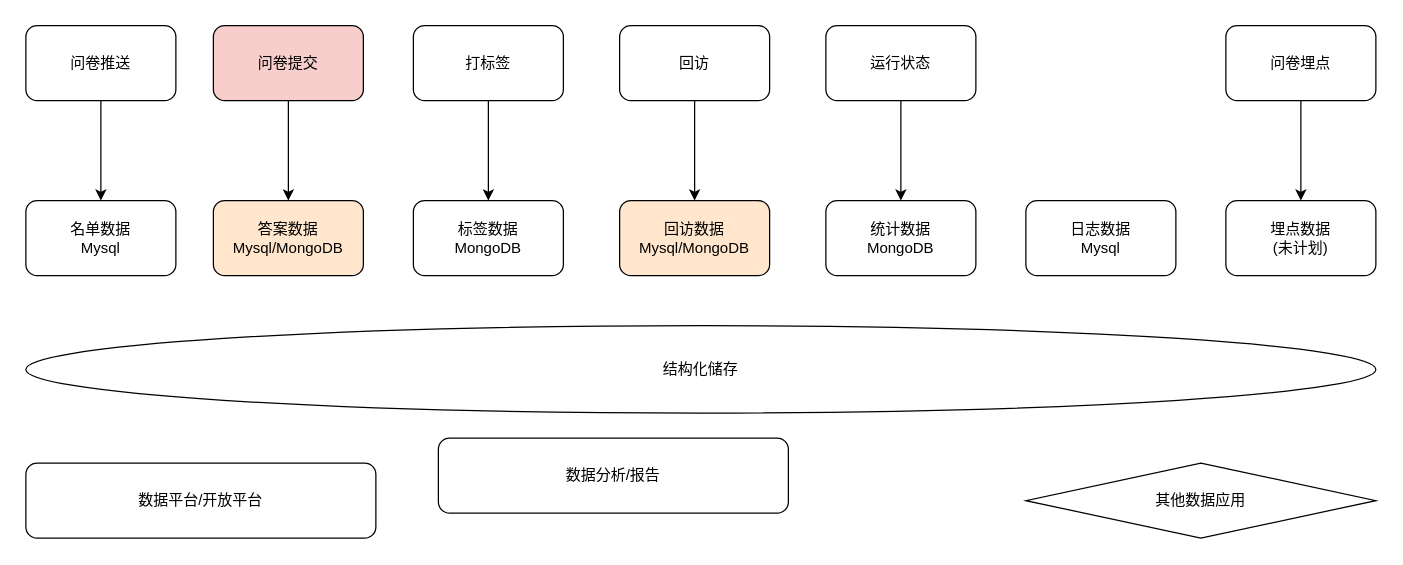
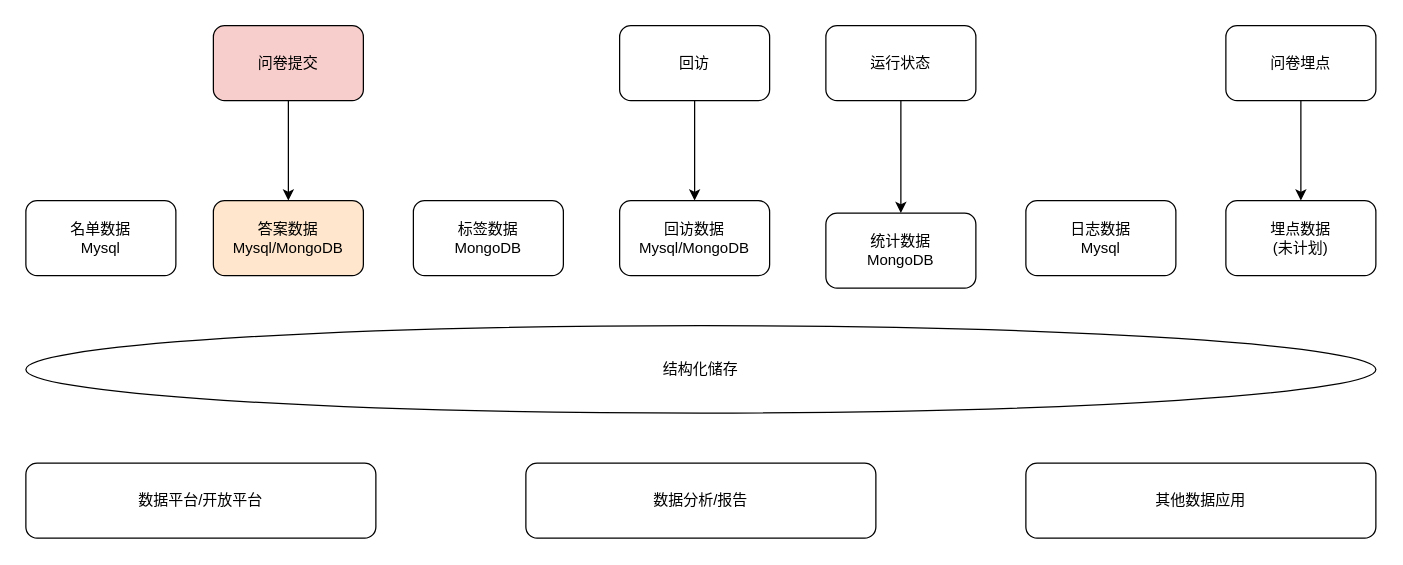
  <mxCell id="0" />
  <mxCell id="1" parent="0" />
- <mxCell id="2" value="" style="edgeStyle=orthogonalEdgeStyle;rounded=0;orthogonalLoop=1;jettySize=auto;html=1;" edge="1" parent="1" source="3" target="4"><mxGeometry relative="1" as="geometry" /></mxCell>
- <mxCell id="3" value="问卷推送" style="rounded=1;whiteSpace=wrap;html=1;" vertex="1" parent="1"><mxGeometry x="20" y="20" width="120" height="60" as="geometry" /></mxCell>
  <mxCell id="4" value="名单数据&lt;br&gt;Mysql&lt;br&gt;" style="rounded=1;whiteSpace=wrap;html=1;" vertex="1" parent="1"><mxGeometry x="20" y="160" width="120" height="60" as="geometry" /></mxCell>
  <mxCell id="5" value="" style="edgeStyle=orthogonalEdgeStyle;rounded=0;orthogonalLoop=1;jettySize=auto;html=1;" edge="1" parent="1" source="6" target="7"><mxGeometry relative="1" as="geometry" /></mxCell>
  <mxCell id="6" value="问卷提交" style="rounded=1;whiteSpace=wrap;html=1;fillColor=#f8cecc;" vertex="1" parent="1"><mxGeometry x="170" y="20" width="120" height="60" as="geometry" /></mxCell>
  <mxCell id="7" value="答案数据&lt;br&gt;Mysql/MongoDB&lt;br&gt;" style="rounded=1;whiteSpace=wrap;html=1;fillColor=#ffe6cc;" vertex="1" parent="1"><mxGeometry x="170" y="160" width="120" height="60" as="geometry" /></mxCell>
- <mxCell id="8" value="" style="edgeStyle=orthogonalEdgeStyle;rounded=0;orthogonalLoop=1;jettySize=auto;html=1;" edge="1" parent="1" source="9" target="10"><mxGeometry relative="1" as="geometry" /></mxCell>
- <mxCell id="9" value="打标签" style="rounded=1;whiteSpace=wrap;html=1;" vertex="1" parent="1"><mxGeometry x="330" y="20" width="120" height="60" as="geometry" /></mxCell>
  <mxCell id="10" value="标签数据&lt;br&gt;MongoDB&lt;br&gt;" style="rounded=1;whiteSpace=wrap;html=1;" vertex="1" parent="1"><mxGeometry x="330" y="160" width="120" height="60" as="geometry" /></mxCell>
  <mxCell id="11" value="" style="edgeStyle=orthogonalEdgeStyle;rounded=0;orthogonalLoop=1;jettySize=auto;html=1;" edge="1" parent="1" source="12" target="17"><mxGeometry relative="1" as="geometry" /></mxCell>
  <mxCell id="12" value="回访" style="rounded=1;whiteSpace=wrap;html=1;" vertex="1" parent="1"><mxGeometry x="495" y="20" width="120" height="60" as="geometry" /></mxCell>
  <mxCell id="13" value="" style="edgeStyle=orthogonalEdgeStyle;rounded=0;orthogonalLoop=1;jettySize=auto;html=1;" edge="1" parent="1" source="14" target="16"><mxGeometry relative="1" as="geometry" /></mxCell>
  <mxCell id="14" value="运行状态" style="rounded=1;whiteSpace=wrap;html=1;" vertex="1" parent="1"><mxGeometry x="660" y="20" width="120" height="60" as="geometry" /></mxCell>
  <mxCell id="15" value="日志数据&lt;br&gt;Mysql&lt;br&gt;" style="rounded=1;whiteSpace=wrap;html=1;" vertex="1" parent="1"><mxGeometry x="820" y="160" width="120" height="60" as="geometry" /></mxCell>
- <mxCell id="16" value="统计数据&lt;br&gt;MongoDB&lt;br&gt;" style="rounded=1;whiteSpace=wrap;html=1;" vertex="1" parent="1"><mxGeometry x="660" y="160" width="120" height="60" as="geometry" /></mxCell>
- <mxCell id="17" value="回访数据&lt;br&gt;Mysql/MongoDB&lt;br&gt;" style="rounded=1;whiteSpace=wrap;html=1;fillColor=#ffe6cc;" vertex="1" parent="1"><mxGeometry x="495" y="160" width="120" height="60" as="geometry" /></mxCell>
+ <mxCell id="16" value="统计数据&lt;br&gt;MongoDB&lt;br&gt;" style="rounded=1;whiteSpace=wrap;html=1;" vertex="1" parent="1"><mxGeometry x="660" y="170" width="120" height="60" as="geometry" /></mxCell>
+ <mxCell id="17" value="回访数据&lt;br&gt;Mysql/MongoDB&lt;br&gt;" style="rounded=1;whiteSpace=wrap;html=1;" vertex="1" parent="1"><mxGeometry x="495" y="160" width="120" height="60" as="geometry" /></mxCell>
  <mxCell id="18" value="数据平台/开放平台" style="rounded=1;whiteSpace=wrap;html=1;" vertex="1" parent="1"><mxGeometry x="20" y="370" width="280" height="60" as="geometry" /></mxCell>
  <mxCell id="19" value="结构化储存" style="ellipse;whiteSpace=wrap;html=1;" vertex="1" parent="1"><mxGeometry x="20" y="260" width="1080" height="70" as="geometry" /></mxCell>
- <mxCell id="20" value="数据分析/报告" style="rounded=1;whiteSpace=wrap;html=1;" vertex="1" parent="1"><mxGeometry x="350" y="350" width="280" height="60" as="geometry" /></mxCell>
- <mxCell id="21" value="其他数据应用" style="rhombus;whiteSpace=wrap;html=1;" vertex="1" parent="1"><mxGeometry x="820" y="370" width="280" height="60" as="geometry" /></mxCell>
+ <mxCell id="20" value="数据分析/报告" style="rounded=1;whiteSpace=wrap;html=1;" vertex="1" parent="1"><mxGeometry x="420" y="370" width="280" height="60" as="geometry" /></mxCell>
+ <mxCell id="21" value="其他数据应用" style="rounded=1;whiteSpace=wrap;html=1;" vertex="1" parent="1"><mxGeometry x="820" y="370" width="280" height="60" as="geometry" /></mxCell>
  <mxCell id="22" value="" style="edgeStyle=orthogonalEdgeStyle;rounded=0;orthogonalLoop=1;jettySize=auto;html=1;" edge="1" parent="1" source="23" target="24"><mxGeometry relative="1" as="geometry" /></mxCell>
  <mxCell id="23" value="问卷埋点" style="rounded=1;whiteSpace=wrap;html=1;" vertex="1" parent="1"><mxGeometry x="980" y="20" width="120" height="60" as="geometry" /></mxCell>
  <mxCell id="24" value="埋点数据&lt;br&gt;(未计划)&lt;br&gt;" style="rounded=1;whiteSpace=wrap;html=1;" vertex="1" parent="1"><mxGeometry x="980" y="160" width="120" height="60" as="geometry" /></mxCell>
